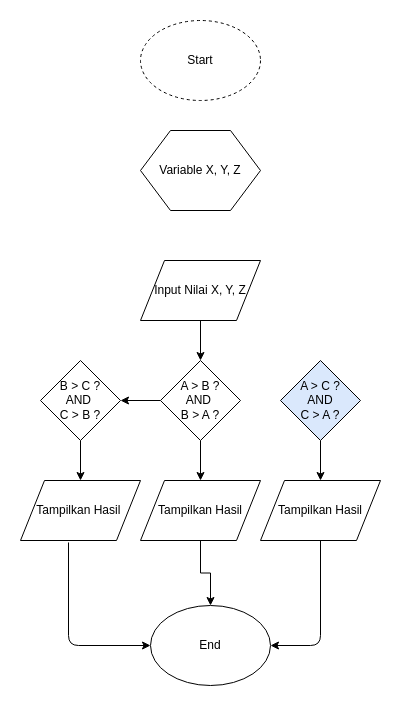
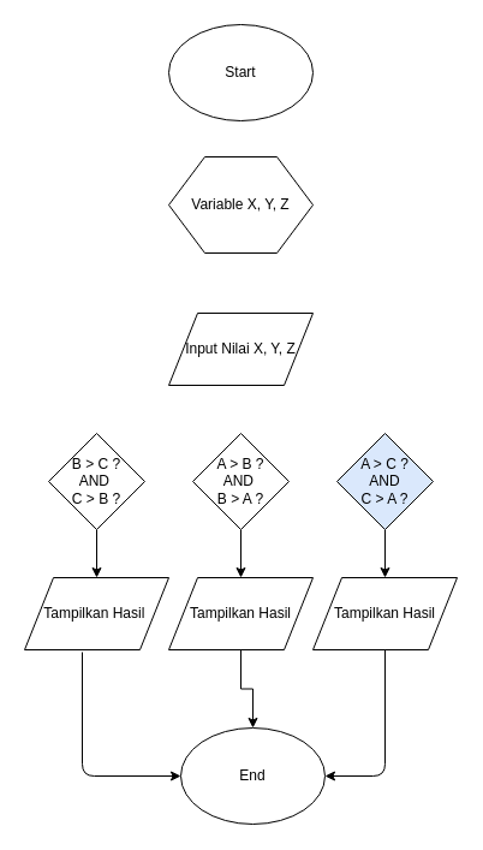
  <mxCell id="0" />
  <mxCell id="1" parent="0" />
- <mxCell id="2" value="Start" style="ellipse;whiteSpace=wrap;html=1;dashed=1;" vertex="1" parent="1"><mxGeometry x="140" y="20" width="120" height="80" as="geometry" /></mxCell>
+ <mxCell id="2" value="Start" style="ellipse;whiteSpace=wrap;html=1;" vertex="1" parent="1"><mxGeometry x="140" y="20" width="120" height="80" as="geometry" /></mxCell>
  <mxCell id="3" value="Variable X, Y, Z" style="shape=hexagon;perimeter=hexagonPerimeter2;whiteSpace=wrap;html=1;" vertex="1" parent="1"><mxGeometry x="140" y="130" width="120" height="80" as="geometry" /></mxCell>
- <mxCell id="4" value="" style="edgeStyle=orthogonalEdgeStyle;rounded=0;orthogonalLoop=1;jettySize=auto;html=1;" edge="1" parent="1" source="5" target="8"><mxGeometry relative="1" as="geometry" /></mxCell>
  <mxCell id="5" value="Input Nilai X, Y, Z" style="shape=parallelogram;perimeter=parallelogramPerimeter;whiteSpace=wrap;html=1;" vertex="1" parent="1"><mxGeometry x="140" y="260" width="120" height="60" as="geometry" /></mxCell>
- <mxCell id="6" value="" style="edgeStyle=orthogonalEdgeStyle;rounded=0;orthogonalLoop=1;jettySize=auto;html=1;" edge="1" parent="1" source="8" target="12"><mxGeometry relative="1" as="geometry" /></mxCell>
  <mxCell id="7" value="" style="edgeStyle=orthogonalEdgeStyle;rounded=0;orthogonalLoop=1;jettySize=auto;html=1;" edge="1" parent="1" source="8" target="15"><mxGeometry relative="1" as="geometry" /></mxCell>
  <mxCell id="8" value="A &amp;gt; B ?&lt;br&gt;AND&amp;nbsp;&lt;br&gt;B &amp;gt; A ?" style="rhombus;whiteSpace=wrap;html=1;" vertex="1" parent="1"><mxGeometry x="160" y="360" width="80" height="80" as="geometry" /></mxCell>
  <mxCell id="9" value="" style="edgeStyle=orthogonalEdgeStyle;rounded=0;orthogonalLoop=1;jettySize=auto;html=1;" edge="1" parent="1" source="10" target="16"><mxGeometry relative="1" as="geometry" /></mxCell>
  <mxCell id="10" value="A &amp;gt; C ?&lt;br&gt;AND&lt;br&gt;C &amp;gt; A ?" style="rhombus;whiteSpace=wrap;html=1;fillColor=#dae8fc;" vertex="1" parent="1"><mxGeometry x="280" y="360" width="80" height="80" as="geometry" /></mxCell>
  <mxCell id="11" value="" style="edgeStyle=orthogonalEdgeStyle;rounded=0;orthogonalLoop=1;jettySize=auto;html=1;" edge="1" parent="1" source="12" target="13"><mxGeometry relative="1" as="geometry" /></mxCell>
  <mxCell id="12" value="B &amp;gt; C ?&lt;br&gt;AND&amp;nbsp;&lt;br&gt;C &amp;gt; B ?" style="rhombus;whiteSpace=wrap;html=1;" vertex="1" parent="1"><mxGeometry x="40" y="360" width="80" height="80" as="geometry" /></mxCell>
  <mxCell id="13" value="Tampilkan Hasil&amp;nbsp;" style="shape=parallelogram;perimeter=parallelogramPerimeter;whiteSpace=wrap;html=1;" vertex="1" parent="1"><mxGeometry x="20" y="480" width="120" height="60" as="geometry" /></mxCell>
  <mxCell id="14" value="" style="edgeStyle=orthogonalEdgeStyle;rounded=0;orthogonalLoop=1;jettySize=auto;html=1;" edge="1" parent="1" source="15" target="17"><mxGeometry relative="1" as="geometry" /></mxCell>
  <mxCell id="15" value="Tampilkan Hasil" style="shape=parallelogram;perimeter=parallelogramPerimeter;whiteSpace=wrap;html=1;" vertex="1" parent="1"><mxGeometry x="140" y="480" width="120" height="60" as="geometry" /></mxCell>
  <mxCell id="16" value="Tampilkan Hasil" style="shape=parallelogram;perimeter=parallelogramPerimeter;whiteSpace=wrap;html=1;" vertex="1" parent="1"><mxGeometry x="260" y="480" width="120" height="60" as="geometry" /></mxCell>
  <mxCell id="17" value="End" style="ellipse;whiteSpace=wrap;html=1;" vertex="1" parent="1"><mxGeometry x="150" y="605" width="120" height="80" as="geometry" /></mxCell>
  <mxCell id="18" value="" style="edgeStyle=elbowEdgeStyle;elbow=horizontal;endArrow=classic;html=1;exitX=0.4;exitY=1.033;exitDx=0;exitDy=0;exitPerimeter=0;entryX=0;entryY=0.5;entryDx=0;entryDy=0;" edge="1" parent="1" source="13" target="17"><mxGeometry width="50" height="50" relative="1" as="geometry"><mxPoint x="-130" y="620" as="sourcePoint" /><mxPoint x="-80" y="570" as="targetPoint" /><Array as="points"><mxPoint x="68" y="630" /></Array></mxGeometry></mxCell>
  <mxCell id="19" value="" style="edgeStyle=elbowEdgeStyle;elbow=horizontal;endArrow=classic;html=1;exitX=0.5;exitY=1;exitDx=0;exitDy=0;entryX=1;entryY=0.5;entryDx=0;entryDy=0;" edge="1" parent="1" source="16" target="17"><mxGeometry width="50" height="50" relative="1" as="geometry"><mxPoint x="520" y="580" as="sourcePoint" /><mxPoint x="570" y="530" as="targetPoint" /><Array as="points"><mxPoint x="320" y="590" /></Array></mxGeometry></mxCell>
